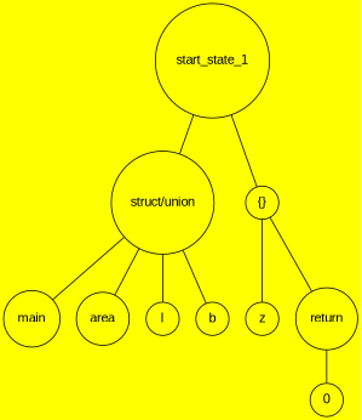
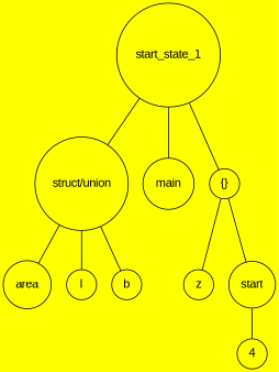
  graph {
    bgcolor=yellow
    fontname="Liberation Sans"
    node [fontname="Liberation Sans" shape=circle]
    edge [fontname="Liberation Sans"]
    n1 [label=start_state_1]
    n2 [label="struct/union"]
    n3 [label=main]
    n4 [label="{}"]
    n5 [label=area]
    n6 [label=l]
    n7 [label=b]
    n8 [label=z]
-   n9 [label=return]
-   n10 [label=0]
+   n9 [label=start]
+   n10 [label=4]
    n1 -- n2
-   n2 -- n3
+   n1 -- n3
    n1 -- n4
    n2 -- n5
    n2 -- n6
    n2 -- n7
    n4 -- n8
    n4 -- n9
    n9 -- n10
  }
